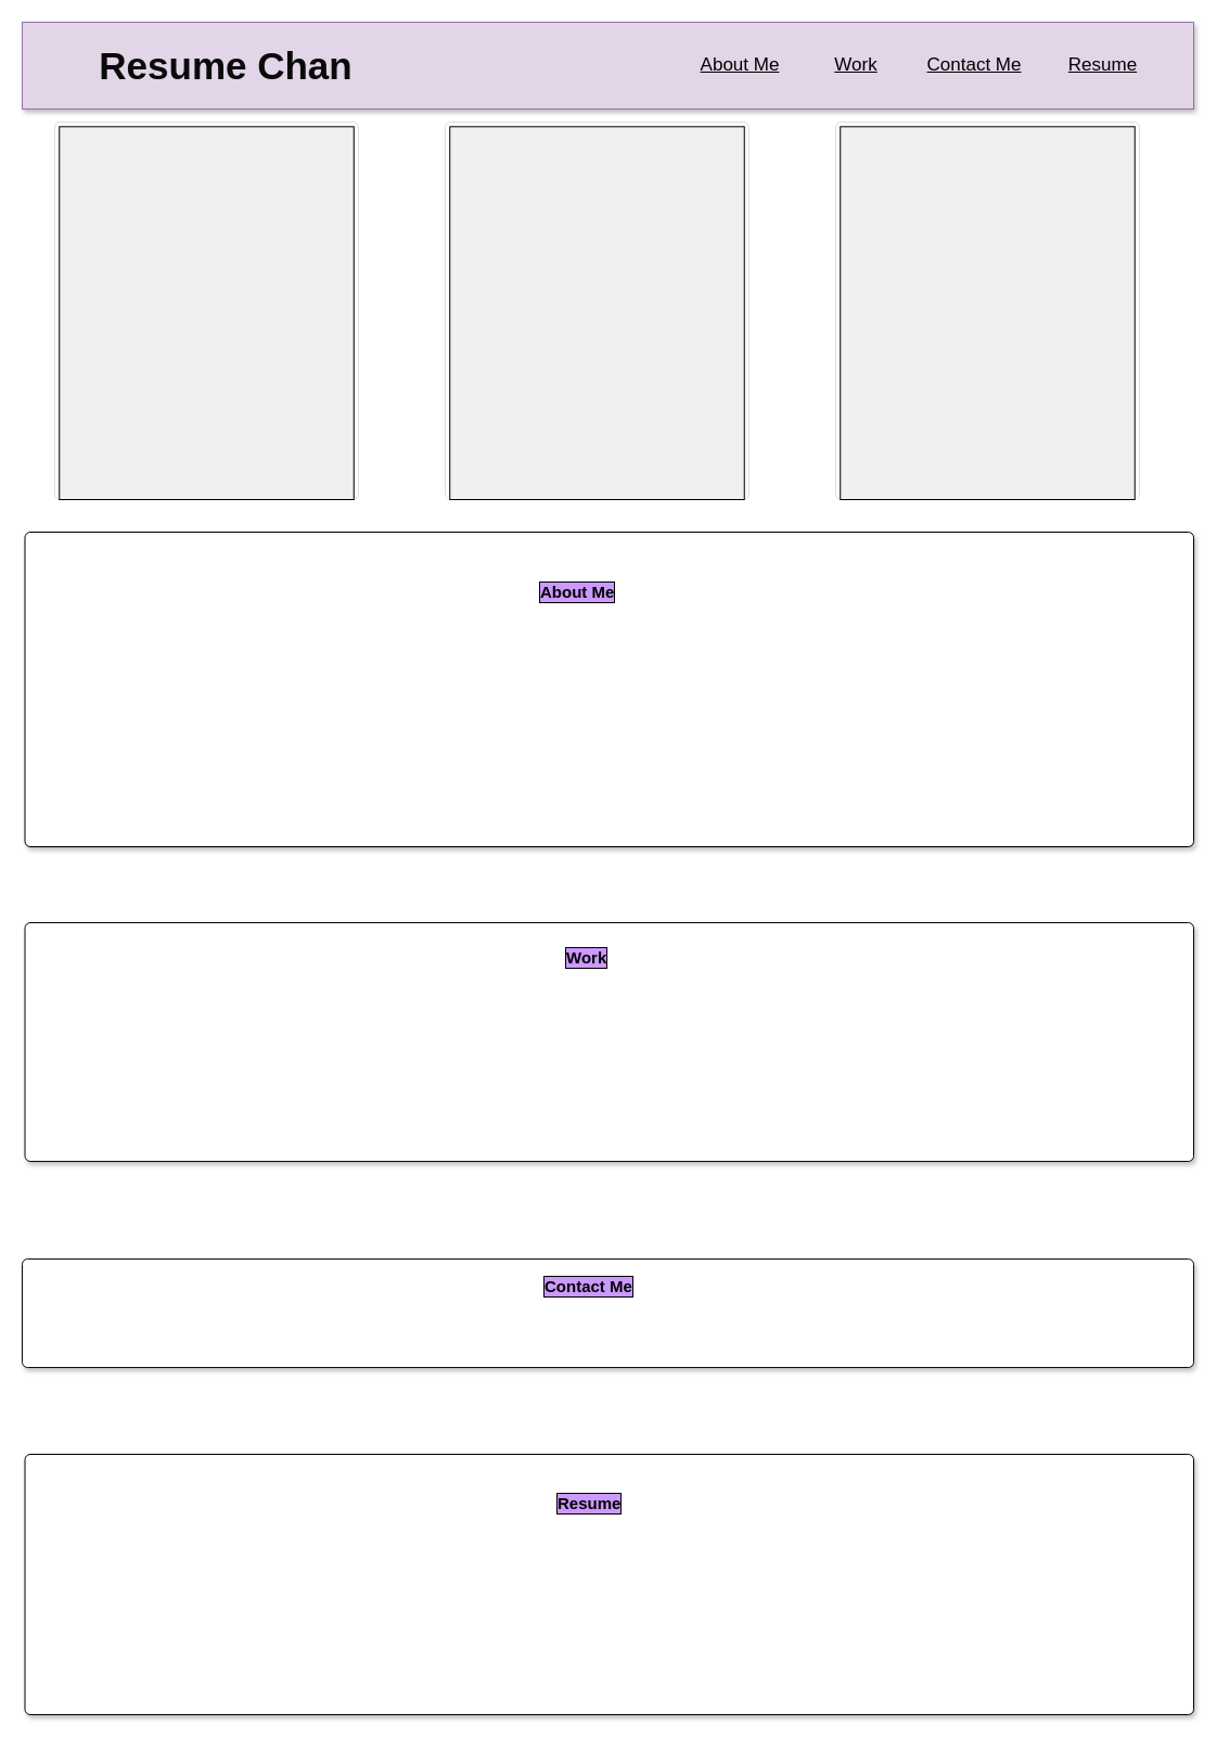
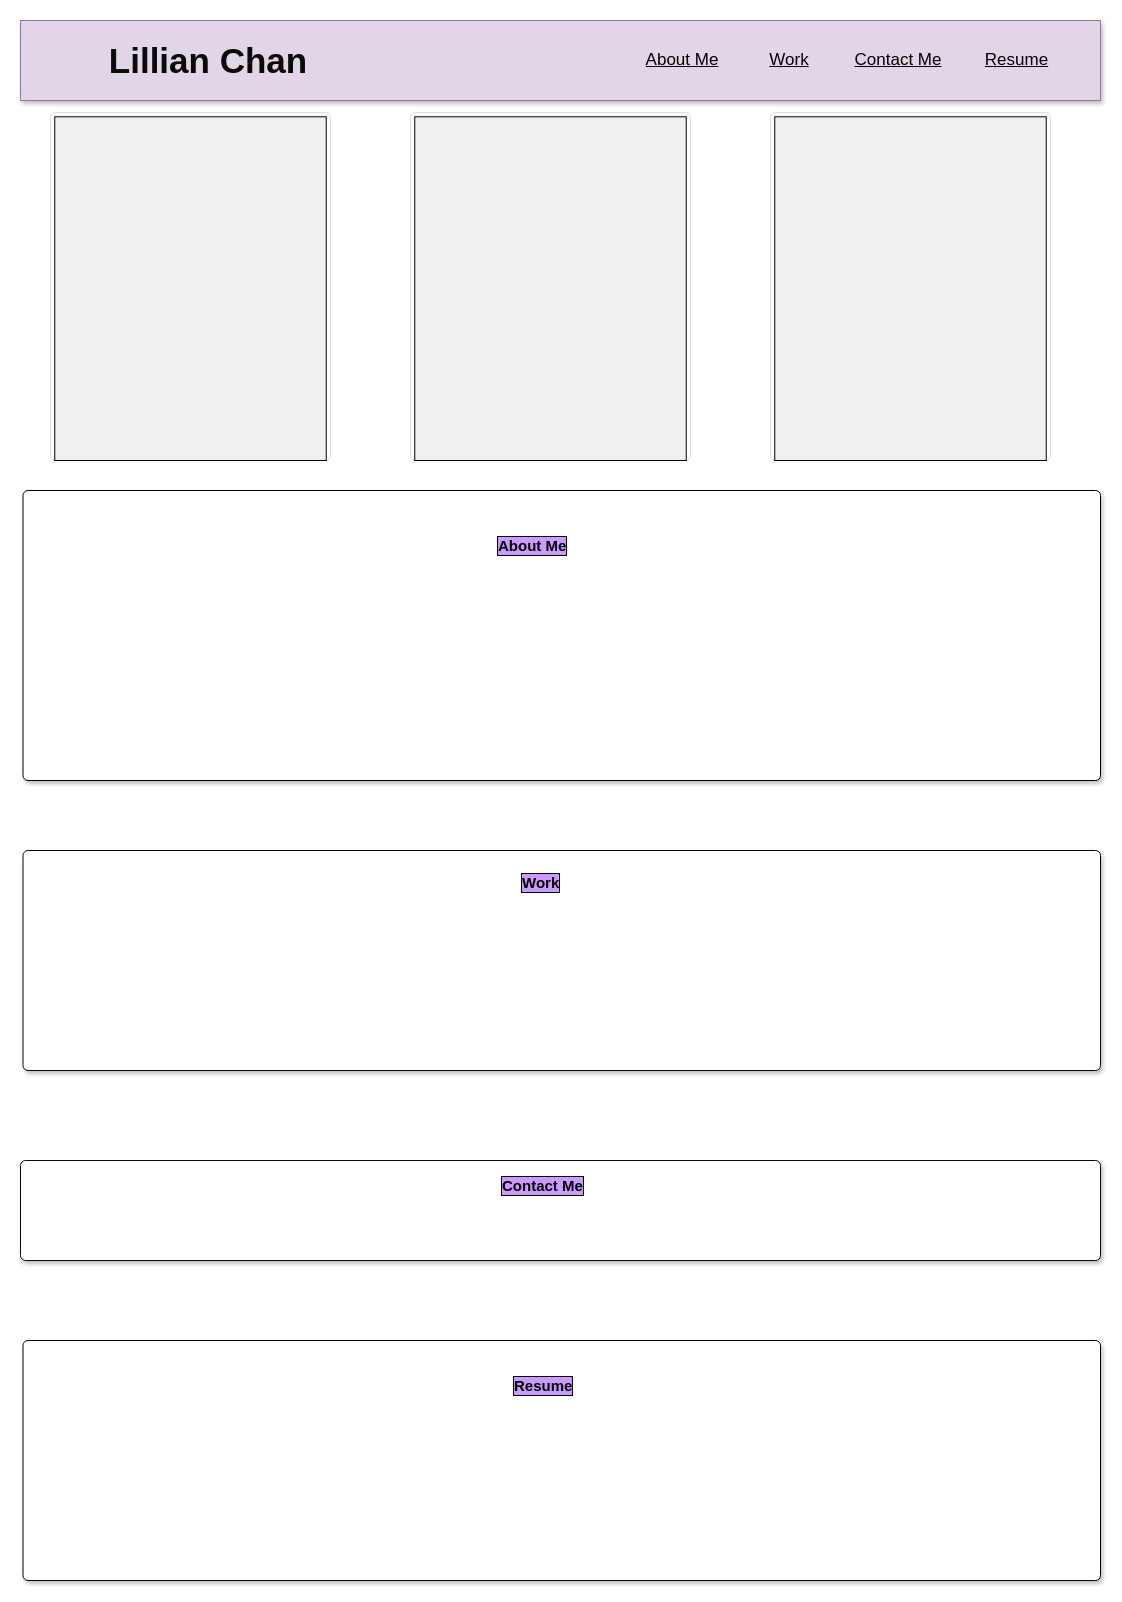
  <mxCell id="0" style=";html=1;" />
  <mxCell id="1" style=";html=1;" parent="0" />
  <mxCell id="2" value="" style="html=1;shadow=1;dashed=0;shape=mxgraph.bootstrap.rect;strokeColor=#9673a6;whiteSpace=wrap;rounded=0;fontSize=12;align=center;fillColor=#e1d5e7;labelBorderColor=#000000;" parent="1" vertex="1"><mxGeometry x="20" y="20" width="1080" height="80" as="geometry" /></mxCell>
- <mxCell id="3" value="&lt;h1 style=&quot;font-size: 35px;&quot;&gt;Resume Chan&lt;/h1&gt;" style="html=1;shadow=0;dashed=0;fillColor=none;strokeColor=none;shape=mxgraph.bootstrap.rect;fontSize=35;whiteSpace=wrap;fontColor=#0A0A0A;" parent="2" vertex="1"><mxGeometry x="37.57" width="299.929" height="80" as="geometry" /></mxCell>
+ <mxCell id="3" value="&lt;h1 style=&quot;font-size: 35px;&quot;&gt;Lillian Chan&lt;/h1&gt;" style="html=1;shadow=0;dashed=0;fillColor=none;strokeColor=none;shape=mxgraph.bootstrap.rect;fontSize=35;whiteSpace=wrap;fontColor=#0A0A0A;" parent="2" vertex="1"><mxGeometry x="37.57" width="299.929" height="80" as="geometry" /></mxCell>
  <mxCell id="4" value="Contact Me" style="html=1;shadow=0;dashed=0;fillColor=none;strokeColor=none;shape=mxgraph.bootstrap.rect;whiteSpace=wrap;fontSize=17;fontStyle=4" parent="2" vertex="1"><mxGeometry x="796.5" width="162" height="80" as="geometry" /></mxCell>
  <mxCell id="5" value="&lt;font style=&quot;font-size: 17px;&quot;&gt;Resume&lt;/font&gt;" style="html=1;shadow=0;dashed=0;fillColor=none;strokeColor=none;shape=mxgraph.bootstrap.rect;whiteSpace=wrap;fontSize=17;fontStyle=4" parent="2" vertex="1"><mxGeometry x="948.522" width="94.5" height="80" as="geometry" /></mxCell>
  <mxCell id="6" value="&lt;font style=&quot;font-size: 17px;&quot;&gt;Work&lt;/font&gt;" style="html=1;shadow=0;dashed=0;fillColor=none;strokeColor=none;shape=mxgraph.bootstrap.rect;whiteSpace=wrap;fontSize=17;fontStyle=4" parent="2" vertex="1"><mxGeometry x="715.494" y="20" width="108" height="40" as="geometry" /></mxCell>
  <mxCell id="7" value="&lt;font style=&quot;font-size: 17px&quot;&gt;About Me&lt;/font&gt;" style="html=1;shadow=0;dashed=0;fillColor=none;strokeColor=none;shape=mxgraph.bootstrap.rect;whiteSpace=wrap;fontSize=17;fontStyle=4" parent="2" vertex="1"><mxGeometry x="607.5" y="20" width="108" height="40" as="geometry" /></mxCell>
  <mxCell id="8" value="" style="html=1;shadow=0;dashed=0;shape=mxgraph.bootstrap.rrect;rSize=5;strokeColor=#dddddd;rounded=0;fontSize=12;align=center;labelBorderColor=none;" parent="1" vertex="1"><mxGeometry x="50" y="111.94" width="280" height="348.06" as="geometry" /></mxCell>
  <mxCell id="9" value="" style="shape=rect;fontSize=24;fillColor=#f0f0f0;strokeColor=#000000;fontColor=#999999;whiteSpace=wrap;" parent="8" vertex="1"><mxGeometry x="4.242" y="4.359" width="271.515" height="343.701" as="geometry" /></mxCell>
  <mxCell id="10" value="" style="html=1;shadow=1;dashed=0;shape=mxgraph.bootstrap.rrect;rSize=5;strokeColor=#080808;;align=left;spacingLeft=10;fontSize=16;whiteSpace=wrap;rounded=0;" parent="1" vertex="1"><mxGeometry x="22.5" y="850" width="1077.5" height="220" as="geometry" /></mxCell>
  <mxCell id="11" value="" style="html=1;shadow=1;dashed=0;shape=mxgraph.bootstrap.rrect;rSize=5;strokeColor=#000000;align=left;spacingLeft=10;fontSize=16;whiteSpace=wrap;rounded=0;" parent="1" vertex="1"><mxGeometry x="22.5" y="490" width="1077.5" height="290" as="geometry" /></mxCell>
  <mxCell id="12" value="" style="html=1;shadow=1;dashed=0;shape=mxgraph.bootstrap.rrect;rSize=5;fontSize=12;strokeColor=#030303;align=left;spacing=10;verticalAlign=top;whiteSpace=wrap;rounded=0;" parent="1" vertex="1"><mxGeometry x="22.5" y="1340" width="1077.5" height="240" as="geometry" /></mxCell>
  <mxCell id="13" value="" style="html=1;shadow=1;dashed=0;shape=mxgraph.bootstrap.rrect;rSize=5;strokeColor=#0A0A0A;align=left;spacingLeft=10;fontSize=16;whiteSpace=wrap;rounded=0;" parent="1" vertex="1"><mxGeometry x="20" y="1160" width="1080" height="100" as="geometry" /></mxCell>
  <mxCell id="14" value="Work" style="html=1;shadow=0;dashed=0;shape=mxgraph.bootstrap.rect;strokeColor=none;fillColor=none;align=left;spacingLeft=5;whiteSpace=wrap;rounded=0;fontStyle=1;fontSize=15;labelBackgroundColor=#CC99FF;labelBorderColor=#000000;spacingTop=0;" parent="1" vertex="1"><mxGeometry x="513.75" y="867" width="50" height="30" as="geometry" /></mxCell>
  <mxCell id="15" value="Contact Me" style="html=1;shadow=0;dashed=0;shape=mxgraph.bootstrap.rect;strokeColor=none;fillColor=none;align=left;spacingLeft=5;whiteSpace=wrap;rounded=0;fontStyle=1;fontSize=15;labelBackgroundColor=#CC99FF;labelBorderColor=#000000;spacingTop=0;" parent="1" vertex="1"><mxGeometry x="493.75" y="1170" width="90" height="30" as="geometry" /></mxCell>
  <mxCell id="16" value="Resume" style="html=1;shadow=0;dashed=0;shape=mxgraph.bootstrap.rect;strokeColor=none;fillColor=none;align=left;spacingLeft=5;whiteSpace=wrap;rounded=0;fontStyle=1;fontSize=15;labelBackgroundColor=#CC99FF;labelBorderColor=#000000;spacingTop=0;" parent="1" vertex="1"><mxGeometry x="505.63" y="1370" width="66.25" height="30" as="geometry" /></mxCell>
  <mxCell id="17" value="" style="html=1;shadow=0;dashed=0;shape=mxgraph.bootstrap.rrect;rSize=5;strokeColor=#dddddd;rounded=0;fontSize=12;align=center;labelBorderColor=none;" vertex="1" parent="1"><mxGeometry x="410" y="111.94" width="280" height="348.06" as="geometry" /></mxCell>
  <mxCell id="18" value="" style="shape=rect;fontSize=24;fillColor=#f0f0f0;strokeColor=#000000;fontColor=#999999;whiteSpace=wrap;" vertex="1" parent="17"><mxGeometry x="4.242" y="4.359" width="271.515" height="343.701" as="geometry" /></mxCell>
  <mxCell id="19" value="" style="html=1;shadow=0;dashed=0;shape=mxgraph.bootstrap.rrect;rSize=5;strokeColor=#dddddd;rounded=0;fontSize=12;align=center;labelBorderColor=none;" vertex="1" parent="1"><mxGeometry x="770" y="111.94" width="280" height="348.06" as="geometry" /></mxCell>
  <mxCell id="20" value="" style="shape=rect;fontSize=24;fillColor=#f0f0f0;strokeColor=#000000;fontColor=#999999;whiteSpace=wrap;" vertex="1" parent="19"><mxGeometry x="4.242" y="4.359" width="271.515" height="343.701" as="geometry" /></mxCell>
  <mxCell id="21" value="About Me" style="html=1;shadow=0;dashed=0;shape=mxgraph.bootstrap.rect;strokeColor=none;fillColor=none;align=left;spacingLeft=5;whiteSpace=wrap;rounded=0;fontStyle=1;fontSize=15;labelBackgroundColor=#CC99FF;labelBorderColor=#000000;spacingTop=0;" parent="1" vertex="1"><mxGeometry x="490" y="530" width="90" height="30" as="geometry" /></mxCell>
